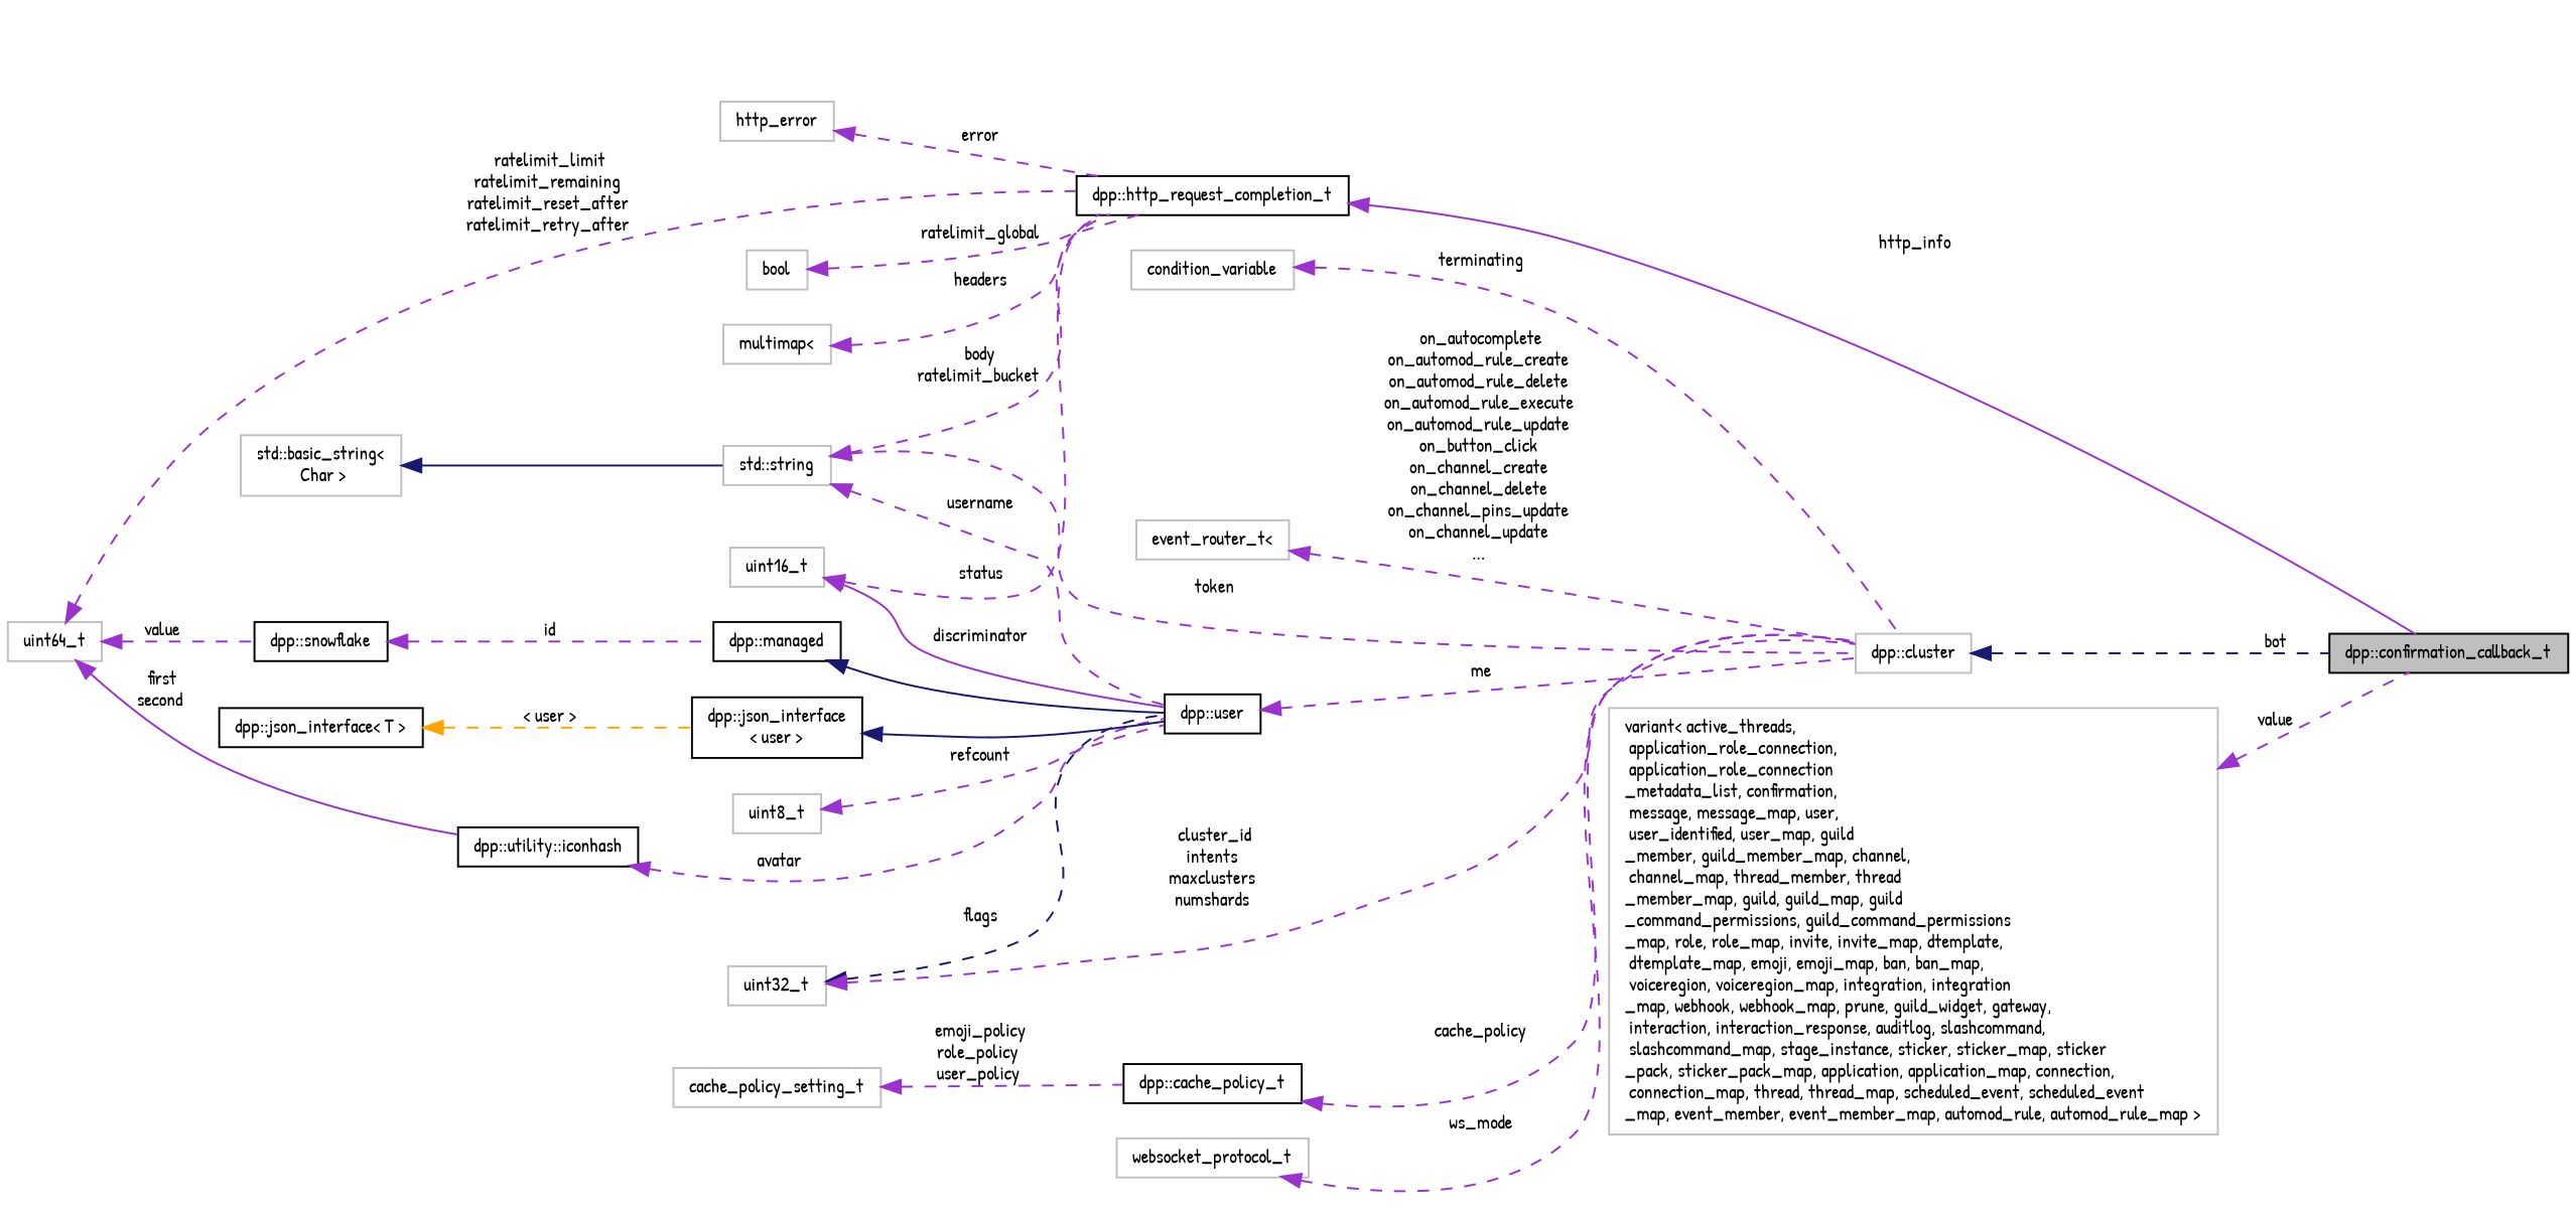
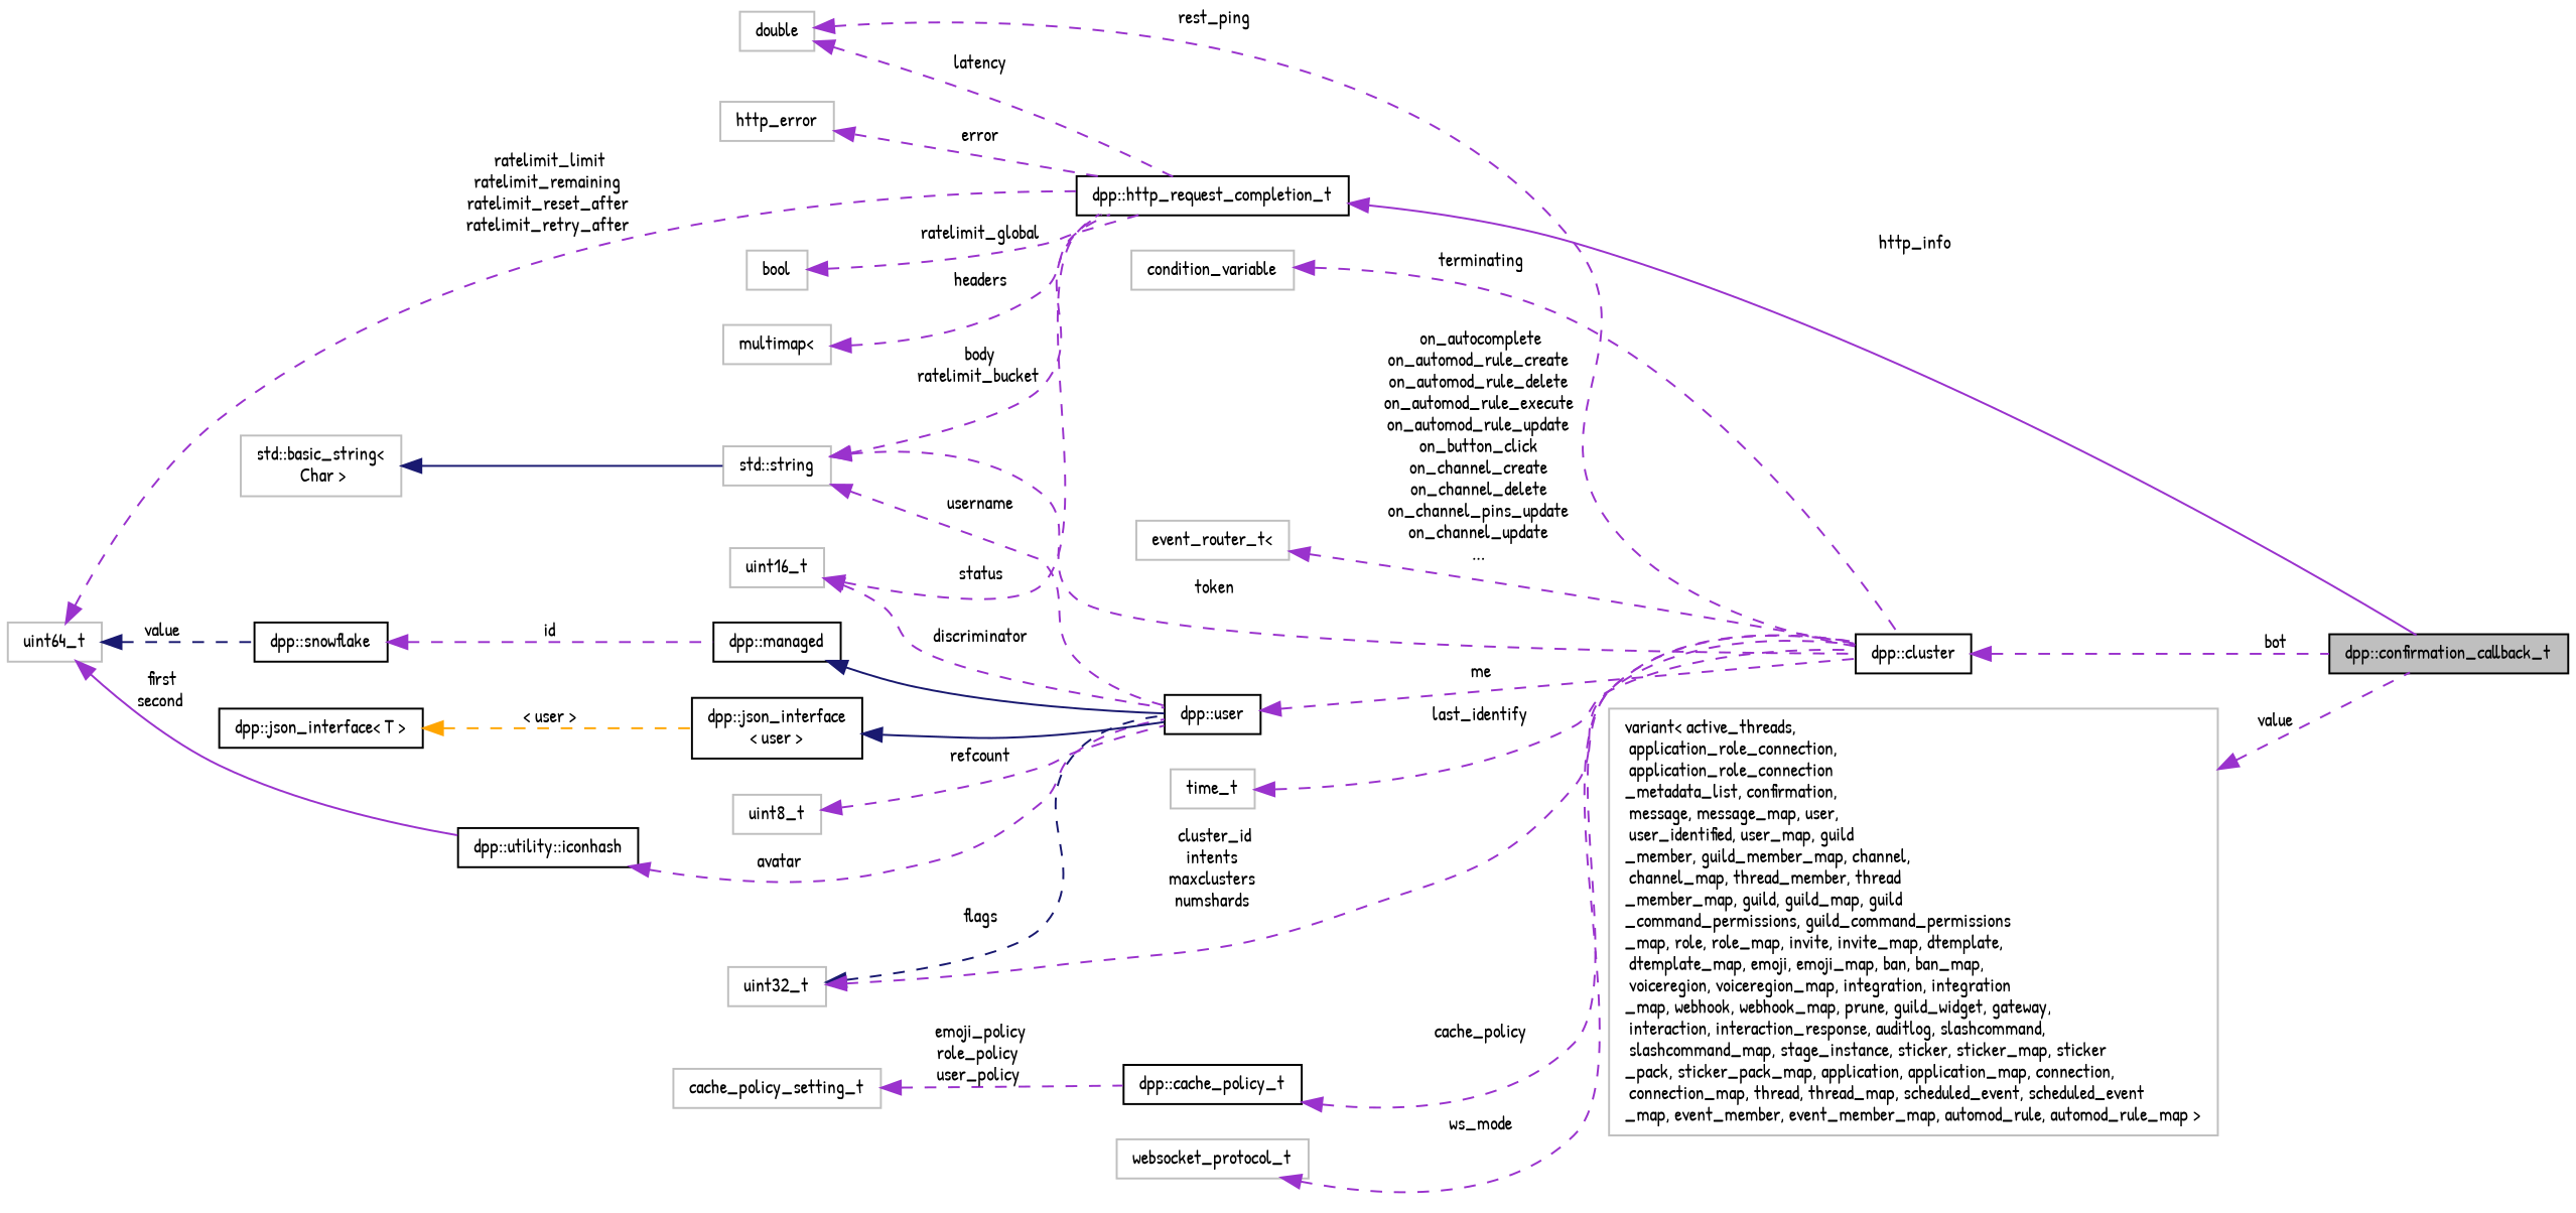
  digraph {
    fontname="Patrick Hand"
    rankdir=LR
    node [color=grey75 fontname="Patrick Hand" fontsize=10 shape=record]
    edge [color=darkorchid3 dir=back fontname="Patrick Hand" fontsize=10 labelfontname=Helvetica labelfontsize=10 style=dashed]
    n1 [color=black fillcolor=grey75 fontcolor=black height=0.2 label="dpp::confirmation_callback_t" style=filled width=0.4]
    n2 [color=black height=0.2 label="dpp::http_request_completion_t" width=0.4]
    n3 [height=0.2 label="multimap\<" width=0.4]
    n4 [height=0.2 label=uint16_t width=0.4]
    n5 [color=black height=0.2 label="dpp::user" width=0.4]
-   n6 [height=0.2 label="dpp::cluster" width=0.4]
+   n6 [color=black height=0.2 label="dpp::cluster" width=0.4]
    n7 [height=0.2 label=http_error width=0.4]
    n8 [height=0.2 label="std::string" width=0.4]
    n9 [height=0.2 label="std::basic_string\<\l Char \>" width=0.4]
    n10 [height=0.2 label=uint64_t width=0.4]
    n11 [color=black height=0.2 label="dpp::snowflake" width=0.4]
    n12 [color=black height=0.2 label="dpp::utility::iconhash" width=0.4]
    n13 [color=black height=0.2 label="dpp::managed" width=0.4]
    n14 [height=0.2 label=bool width=0.4]
+   n15 [height=0.2 label=double width=0.4]
    n16 [height=0.2 label="variant\< active_threads,\l application_role_connection,\l application_role_connection\l_metadata_list, confirmation,\l message, message_map, user,\l user_identified, user_map, guild\l_member, guild_member_map, channel,\l channel_map, thread_member, thread\l_member_map, guild, guild_map, guild\l_command_permissions, guild_command_permissions\l_map, role, role_map, invite, invite_map, dtemplate,\l dtemplate_map, emoji, emoji_map, ban, ban_map,\l voiceregion, voiceregion_map, integration, integration\l_map, webhook, webhook_map, prune, guild_widget, gateway,\l interaction, interaction_response, auditlog, slashcommand,\l slashcommand_map, stage_instance, sticker, sticker_map, sticker\l_pack, sticker_pack_map, application, application_map, connection,\l connection_map, thread, thread_map, scheduled_event, scheduled_event\l_map, event_member, event_member_map, automod_rule, automod_rule_map \>" width=0.4]
+   n17 [height=0.2 label=time_t width=0.4]
    n18 [height=0.2 label=uint32_t width=0.4]
    n19 [color=black height=0.2 label="dpp::json_interface\l\< user \>" width=0.4]
    n20 [color=black height=0.2 label="dpp::json_interface\< T \>" width=0.4]
    n21 [height=0.2 label=uint8_t width=0.4]
    n22 [color=black height=0.2 label="dpp::cache_policy_t" width=0.4]
    n23 [height=0.2 label=cache_policy_setting_t width=0.4]
    n24 [height=0.2 label=websocket_protocol_t width=0.4]
    n25 [height=0.2 label=condition_variable width=0.4]
    n26 [height=0.2 label="event_router_t\<" width=0.4]
    n2 -> n1 [label=" http_info" style=solid]
    n3 -> n2 [label=" headers"]
    n4 -> n2 [label=" status"]
-   n4 -> n5 [label=" discriminator" style=solid]
+   n4 -> n5 [label=" discriminator"]
    n5 -> n6 [label=" me"]
-   n6 -> n1 [color=midnightblue label=" bot"]
+   n6 -> n1 [label=" bot"]
    n7 -> n2 [label=" error"]
    n8 -> n2 [label=" body\nratelimit_bucket"]
    n8 -> n5 [label=" username"]
    n8 -> n6 [label=" token"]
    n9 -> n8 [color=midnightblue style=solid]
    n10 -> n2 [label=" ratelimit_limit\nratelimit_remaining\nratelimit_reset_after\nratelimit_retry_after"]
-   n10 -> n11 [label=" value"]
+   n10 -> n11 [color=midnightblue label=" value"]
    n10 -> n12 [label=" first\nsecond" style=solid]
    n11 -> n13 [label=" id"]
    n12 -> n5 [label=" avatar"]
    n13 -> n5 [color=midnightblue style=solid]
    n14 -> n2 [label=" ratelimit_global"]
+   n15 -> n2 [label=" latency"]
+   n15 -> n6 [label=" rest_ping"]
    n16 -> n1 [label=" value"]
+   n17 -> n6 [label=" last_identify"]
    n18 -> n5 [color=midnightblue label=" flags"]
    n18 -> n6 [label=" cluster_id\nintents\nmaxclusters\nnumshards"]
    n19 -> n5 [color=midnightblue style=solid]
    n20 -> n19 [color=orange label=" \< user \>"]
    n21 -> n5 [label=" refcount"]
    n22 -> n6 [label=" cache_policy"]
    n23 -> n22 [label=" emoji_policy\nrole_policy\nuser_policy"]
    n24 -> n6 [label=" ws_mode"]
    n25 -> n6 [label=" terminating"]
    n26 -> n6 [label=" on_autocomplete\non_automod_rule_create\non_automod_rule_delete\non_automod_rule_execute\non_automod_rule_update\non_button_click\non_channel_create\non_channel_delete\non_channel_pins_update\non_channel_update\n..."]
  }
